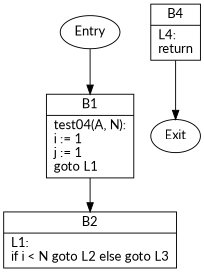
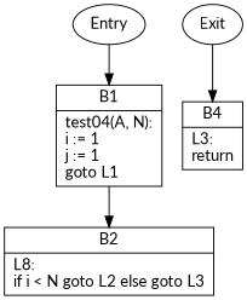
  digraph {
    fontname=Lato
    node [fontname=Lato shape=record]
    edge [fontname=Lato]
    n1 [label="{B1|test04(A, N):\li := 1\lj := 1\lgoto L1\l}"]
-   n2 [label="{B2|L1:\lif i \< N goto L2 else goto L3\l}"]
-   n3 [label="{B4|L4:\lreturn\l}"]
+   n2 [label="{B2|L8:\lif i \< N goto L2 else goto L3\l}"]
+   n3 [label="{B4|L3:\lreturn\l}"]
    Exit [shape=""]
    Entry [shape=""]
    n1 -> n2
-   n3 -> Exit
+   Exit -> n3
    Entry -> n1
  }
